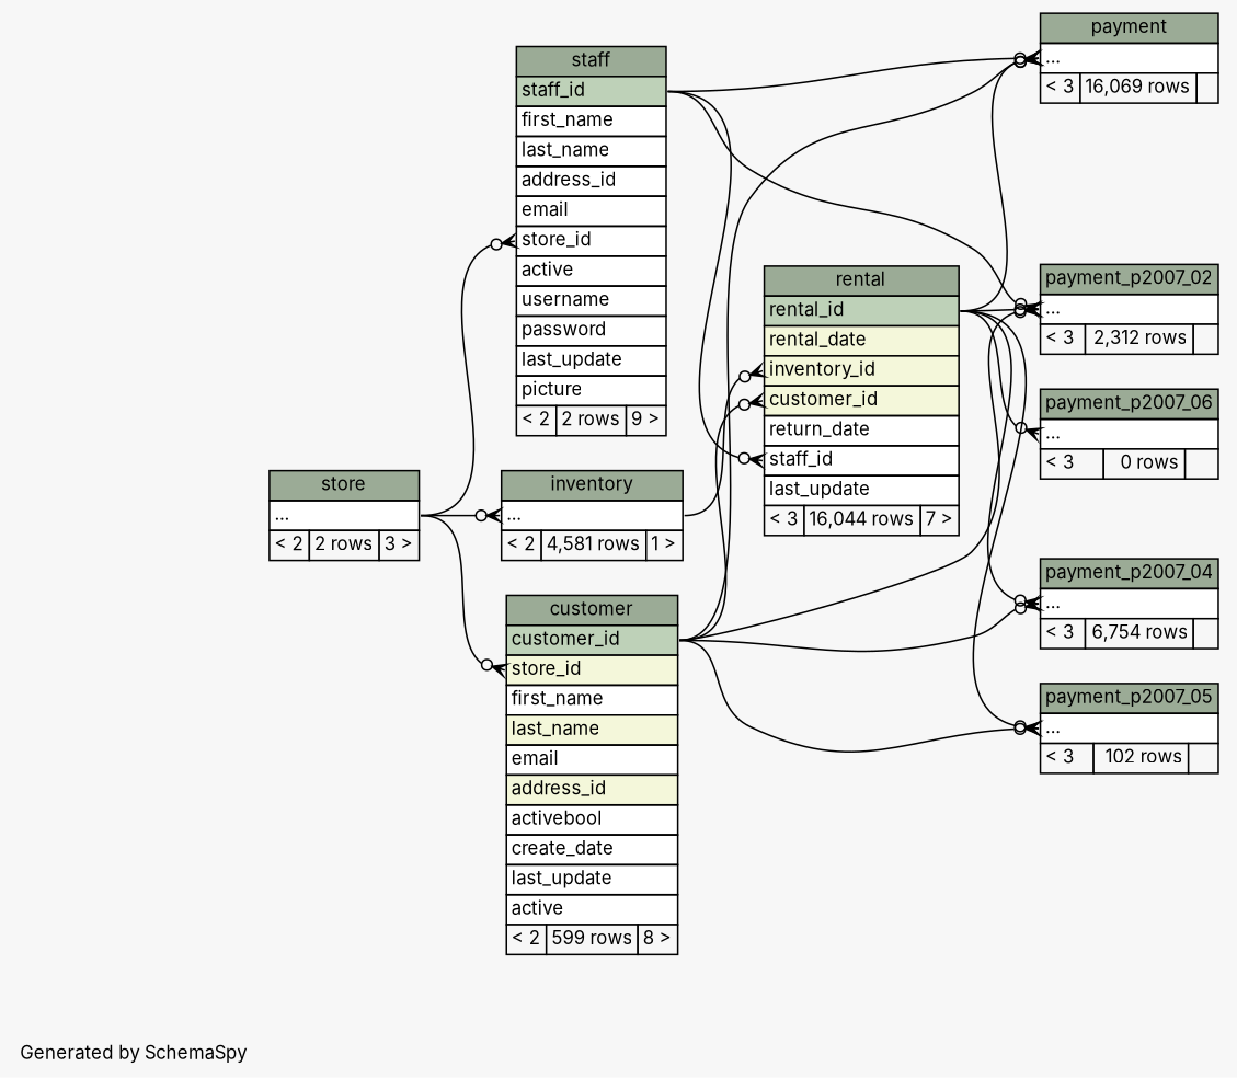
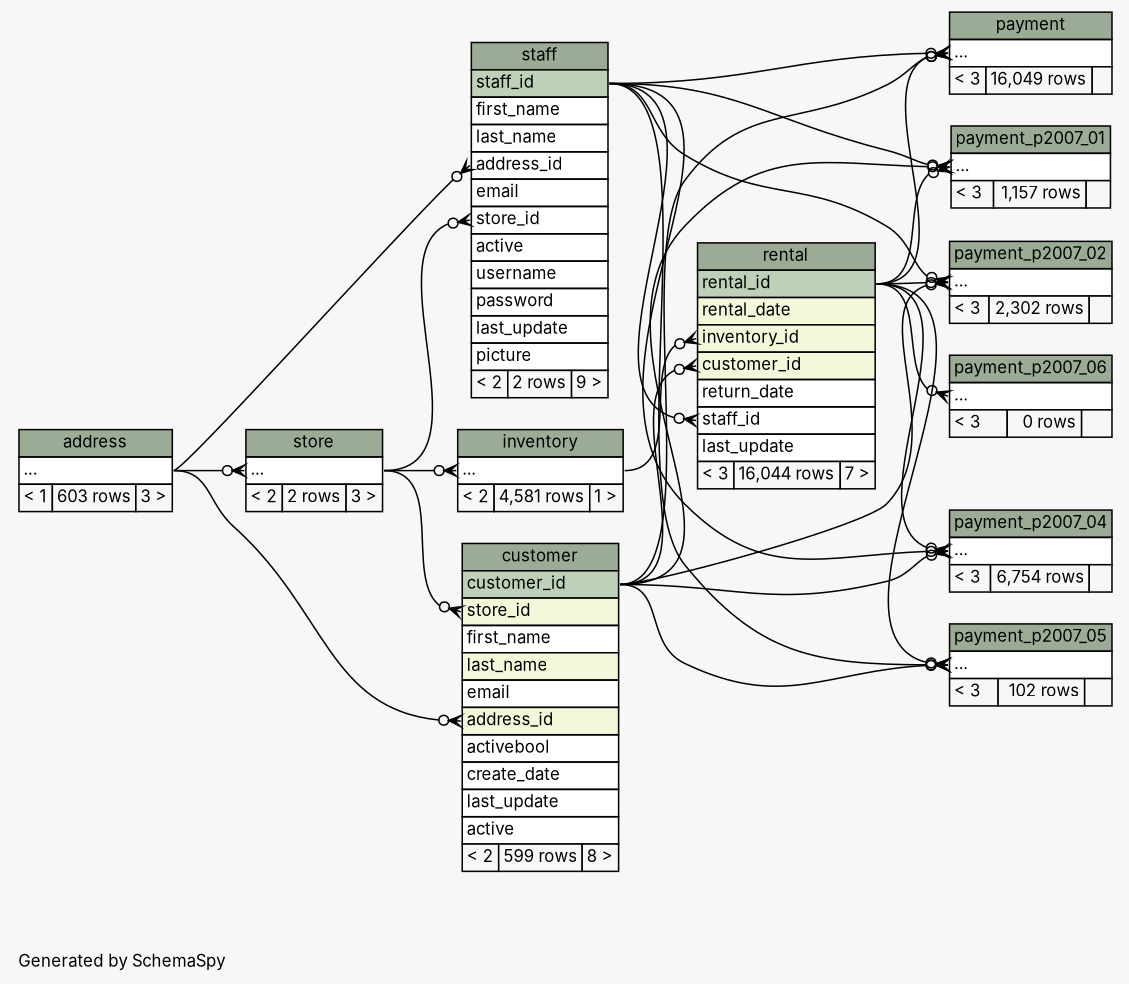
  digraph {
    bgcolor="#f7f7f7"
    fontname=Inter
    fontsize=11
    label="\nGenerated by SchemaSpy"
    labeljust=l
    nodesep=0.18
    rankdir=RL
    ranksep=0.46
    node [fontname=Inter fontsize=11 shape=plaintext]
    edge [arrowhead=none arrowsize=0.8 arrowtail=crowodot dir=back fontname=Inter headport="elipses:e" tailport="elipses:w"]
    n1 [label=<     <TABLE BORDER="0" CELLBORDER="1" CELLSPACING="0" BGCOLOR="#ffffff">       <TR><TD COLSPAN="3" BGCOLOR="#9bab96" ALIGN="CENTER">customer</TD></TR>       <TR><TD PORT="customer_id" COLSPAN="3" BGCOLOR="#bed1b8" ALIGN="LEFT">customer_id</TD></TR>       <TR><TD PORT="store_id" COLSPAN="3" BGCOLOR="#f4f7da" ALIGN="LEFT">store_id</TD></TR>       <TR><TD PORT="first_name" COLSPAN="3" ALIGN="LEFT">first_name</TD></TR>       <TR><TD PORT="last_name" COLSPAN="3" BGCOLOR="#f4f7da" ALIGN="LEFT">last_name</TD></TR>       <TR><TD PORT="email" COLSPAN="3" ALIGN="LEFT">email</TD></TR>       <TR><TD PORT="address_id" COLSPAN="3" BGCOLOR="#f4f7da" ALIGN="LEFT">address_id</TD></TR>       <TR><TD PORT="activebool" COLSPAN="3" ALIGN="LEFT">activebool</TD></TR>       <TR><TD PORT="create_date" COLSPAN="3" ALIGN="LEFT">create_date</TD></TR>       <TR><TD PORT="last_update" COLSPAN="3" ALIGN="LEFT">last_update</TD></TR>       <TR><TD PORT="active" COLSPAN="3" ALIGN="LEFT">active</TD></TR>       <TR><TD ALIGN="LEFT" BGCOLOR="#f7f7f7">&lt; 2</TD><TD ALIGN="RIGHT" BGCOLOR="#f7f7f7">599 rows</TD><TD ALIGN="RIGHT" BGCOLOR="#f7f7f7">8 &gt;</TD></TR>     </TABLE>>]
+   n2 [label=<     <TABLE BORDER="0" CELLBORDER="1" CELLSPACING="0" BGCOLOR="#ffffff">       <TR><TD COLSPAN="3" BGCOLOR="#9bab96" ALIGN="CENTER">address</TD></TR>       <TR><TD PORT="elipses" COLSPAN="3" ALIGN="LEFT">...</TD></TR>       <TR><TD ALIGN="LEFT" BGCOLOR="#f7f7f7">&lt; 1</TD><TD ALIGN="RIGHT" BGCOLOR="#f7f7f7">603 rows</TD><TD ALIGN="RIGHT" BGCOLOR="#f7f7f7">3 &gt;</TD></TR>     </TABLE>>]
    n3 [label=<     <TABLE BORDER="0" CELLBORDER="1" CELLSPACING="0" BGCOLOR="#ffffff">       <TR><TD COLSPAN="3" BGCOLOR="#9bab96" ALIGN="CENTER">store</TD></TR>       <TR><TD PORT="elipses" COLSPAN="3" ALIGN="LEFT">...</TD></TR>       <TR><TD ALIGN="LEFT" BGCOLOR="#f7f7f7">&lt; 2</TD><TD ALIGN="RIGHT" BGCOLOR="#f7f7f7">2 rows</TD><TD ALIGN="RIGHT" BGCOLOR="#f7f7f7">3 &gt;</TD></TR>     </TABLE>>]
    n4 [label=<     <TABLE BORDER="0" CELLBORDER="1" CELLSPACING="0" BGCOLOR="#ffffff">       <TR><TD COLSPAN="3" BGCOLOR="#9bab96" ALIGN="CENTER">staff</TD></TR>       <TR><TD PORT="staff_id" COLSPAN="3" BGCOLOR="#bed1b8" ALIGN="LEFT">staff_id</TD></TR>       <TR><TD PORT="first_name" COLSPAN="3" ALIGN="LEFT">first_name</TD></TR>       <TR><TD PORT="last_name" COLSPAN="3" ALIGN="LEFT">last_name</TD></TR>       <TR><TD PORT="address_id" COLSPAN="3" ALIGN="LEFT">address_id</TD></TR>       <TR><TD PORT="email" COLSPAN="3" ALIGN="LEFT">email</TD></TR>       <TR><TD PORT="store_id" COLSPAN="3" ALIGN="LEFT">store_id</TD></TR>       <TR><TD PORT="active" COLSPAN="3" ALIGN="LEFT">active</TD></TR>       <TR><TD PORT="username" COLSPAN="3" ALIGN="LEFT">username</TD></TR>       <TR><TD PORT="password" COLSPAN="3" ALIGN="LEFT">password</TD></TR>       <TR><TD PORT="last_update" COLSPAN="3" ALIGN="LEFT">last_update</TD></TR>       <TR><TD PORT="picture" COLSPAN="3" ALIGN="LEFT">picture</TD></TR>       <TR><TD ALIGN="LEFT" BGCOLOR="#f7f7f7">&lt; 2</TD><TD ALIGN="RIGHT" BGCOLOR="#f7f7f7">2 rows</TD><TD ALIGN="RIGHT" BGCOLOR="#f7f7f7">9 &gt;</TD></TR>     </TABLE>>]
    n5 [label=<     <TABLE BORDER="0" CELLBORDER="1" CELLSPACING="0" BGCOLOR="#ffffff">       <TR><TD COLSPAN="3" BGCOLOR="#9bab96" ALIGN="CENTER">inventory</TD></TR>       <TR><TD PORT="elipses" COLSPAN="3" ALIGN="LEFT">...</TD></TR>       <TR><TD ALIGN="LEFT" BGCOLOR="#f7f7f7">&lt; 2</TD><TD ALIGN="RIGHT" BGCOLOR="#f7f7f7">4,581 rows</TD><TD ALIGN="RIGHT" BGCOLOR="#f7f7f7">1 &gt;</TD></TR>     </TABLE>>]
-   n6 [label=<     <TABLE BORDER="0" CELLBORDER="1" CELLSPACING="0" BGCOLOR="#ffffff">       <TR><TD COLSPAN="3" BGCOLOR="#9bab96" ALIGN="CENTER">payment</TD></TR>       <TR><TD PORT="elipses" COLSPAN="3" ALIGN="LEFT">...</TD></TR>       <TR><TD ALIGN="LEFT" BGCOLOR="#f7f7f7">&lt; 3</TD><TD ALIGN="RIGHT" BGCOLOR="#f7f7f7">16,069 rows</TD><TD ALIGN="RIGHT" BGCOLOR="#f7f7f7">  </TD></TR>     </TABLE>>]
+   n6 [label=<     <TABLE BORDER="0" CELLBORDER="1" CELLSPACING="0" BGCOLOR="#ffffff">       <TR><TD COLSPAN="3" BGCOLOR="#9bab96" ALIGN="CENTER">payment</TD></TR>       <TR><TD PORT="elipses" COLSPAN="3" ALIGN="LEFT">...</TD></TR>       <TR><TD ALIGN="LEFT" BGCOLOR="#f7f7f7">&lt; 3</TD><TD ALIGN="RIGHT" BGCOLOR="#f7f7f7">16,049 rows</TD><TD ALIGN="RIGHT" BGCOLOR="#f7f7f7">  </TD></TR>     </TABLE>>]
    n7 [label=<     <TABLE BORDER="0" CELLBORDER="1" CELLSPACING="0" BGCOLOR="#ffffff">       <TR><TD COLSPAN="3" BGCOLOR="#9bab96" ALIGN="CENTER">rental</TD></TR>       <TR><TD PORT="rental_id" COLSPAN="3" BGCOLOR="#bed1b8" ALIGN="LEFT">rental_id</TD></TR>       <TR><TD PORT="rental_date" COLSPAN="3" BGCOLOR="#f4f7da" ALIGN="LEFT">rental_date</TD></TR>       <TR><TD PORT="inventory_id" COLSPAN="3" BGCOLOR="#f4f7da" ALIGN="LEFT">inventory_id</TD></TR>       <TR><TD PORT="customer_id" COLSPAN="3" BGCOLOR="#f4f7da" ALIGN="LEFT">customer_id</TD></TR>       <TR><TD PORT="return_date" COLSPAN="3" ALIGN="LEFT">return_date</TD></TR>       <TR><TD PORT="staff_id" COLSPAN="3" ALIGN="LEFT">staff_id</TD></TR>       <TR><TD PORT="last_update" COLSPAN="3" ALIGN="LEFT">last_update</TD></TR>       <TR><TD ALIGN="LEFT" BGCOLOR="#f7f7f7">&lt; 3</TD><TD ALIGN="RIGHT" BGCOLOR="#f7f7f7">16,044 rows</TD><TD ALIGN="RIGHT" BGCOLOR="#f7f7f7">7 &gt;</TD></TR>     </TABLE>>]
-   n9 [label=<     <TABLE BORDER="0" CELLBORDER="1" CELLSPACING="0" BGCOLOR="#ffffff">       <TR><TD COLSPAN="3" BGCOLOR="#9bab96" ALIGN="CENTER">payment_p2007_02</TD></TR>       <TR><TD PORT="elipses" COLSPAN="3" ALIGN="LEFT">...</TD></TR>       <TR><TD ALIGN="LEFT" BGCOLOR="#f7f7f7">&lt; 3</TD><TD ALIGN="RIGHT" BGCOLOR="#f7f7f7">2,312 rows</TD><TD ALIGN="RIGHT" BGCOLOR="#f7f7f7">  </TD></TR>     </TABLE>>]
+   n8 [label=<     <TABLE BORDER="0" CELLBORDER="1" CELLSPACING="0" BGCOLOR="#ffffff">       <TR><TD COLSPAN="3" BGCOLOR="#9bab96" ALIGN="CENTER">payment_p2007_01</TD></TR>       <TR><TD PORT="elipses" COLSPAN="3" ALIGN="LEFT">...</TD></TR>       <TR><TD ALIGN="LEFT" BGCOLOR="#f7f7f7">&lt; 3</TD><TD ALIGN="RIGHT" BGCOLOR="#f7f7f7">1,157 rows</TD><TD ALIGN="RIGHT" BGCOLOR="#f7f7f7">  </TD></TR>     </TABLE>>]
+   n9 [label=<     <TABLE BORDER="0" CELLBORDER="1" CELLSPACING="0" BGCOLOR="#ffffff">       <TR><TD COLSPAN="3" BGCOLOR="#9bab96" ALIGN="CENTER">payment_p2007_02</TD></TR>       <TR><TD PORT="elipses" COLSPAN="3" ALIGN="LEFT">...</TD></TR>       <TR><TD ALIGN="LEFT" BGCOLOR="#f7f7f7">&lt; 3</TD><TD ALIGN="RIGHT" BGCOLOR="#f7f7f7">2,302 rows</TD><TD ALIGN="RIGHT" BGCOLOR="#f7f7f7">  </TD></TR>     </TABLE>>]
    n10 [label=<     <TABLE BORDER="0" CELLBORDER="1" CELLSPACING="0" BGCOLOR="#ffffff">       <TR><TD COLSPAN="3" BGCOLOR="#9bab96" ALIGN="CENTER">payment_p2007_04</TD></TR>       <TR><TD PORT="elipses" COLSPAN="3" ALIGN="LEFT">...</TD></TR>       <TR><TD ALIGN="LEFT" BGCOLOR="#f7f7f7">&lt; 3</TD><TD ALIGN="RIGHT" BGCOLOR="#f7f7f7">6,754 rows</TD><TD ALIGN="RIGHT" BGCOLOR="#f7f7f7">  </TD></TR>     </TABLE>>]
    n11 [label=<     <TABLE BORDER="0" CELLBORDER="1" CELLSPACING="0" BGCOLOR="#ffffff">       <TR><TD COLSPAN="3" BGCOLOR="#9bab96" ALIGN="CENTER">payment_p2007_05</TD></TR>       <TR><TD PORT="elipses" COLSPAN="3" ALIGN="LEFT">...</TD></TR>       <TR><TD ALIGN="LEFT" BGCOLOR="#f7f7f7">&lt; 3</TD><TD ALIGN="RIGHT" BGCOLOR="#f7f7f7">102 rows</TD><TD ALIGN="RIGHT" BGCOLOR="#f7f7f7">  </TD></TR>     </TABLE>>]
    n12 [label=<     <TABLE BORDER="0" CELLBORDER="1" CELLSPACING="0" BGCOLOR="#ffffff">       <TR><TD COLSPAN="3" BGCOLOR="#9bab96" ALIGN="CENTER">payment_p2007_06</TD></TR>       <TR><TD PORT="elipses" COLSPAN="3" ALIGN="LEFT">...</TD></TR>       <TR><TD ALIGN="LEFT" BGCOLOR="#f7f7f7">&lt; 3</TD><TD ALIGN="RIGHT" BGCOLOR="#f7f7f7">0 rows</TD><TD ALIGN="RIGHT" BGCOLOR="#f7f7f7">  </TD></TR>     </TABLE>>]
+   n1 -> n2 [tailport="address_id:w"]
    n1 -> n3 [tailport="store_id:w"]
+   n3 -> n2
+   n4 -> n2 [tailport="address_id:w"]
    n4 -> n3 [tailport="store_id:w"]
    n5 -> n3
    n6 -> n1 [headport="customer_id:e"]
    n6 -> n4 [headport="staff_id:e"]
    n6 -> n7 [headport="rental_id:e"]
    n7 -> n1 [headport="customer_id:e" tailport="customer_id:w"]
    n7 -> n4 [headport="staff_id:e" tailport="staff_id:w"]
    n7 -> n5 [tailport="inventory_id:w"]
+   n8 -> n1 [headport="customer_id:e"]
+   n8 -> n4 [headport="staff_id:e"]
+   n8 -> n7 [headport="rental_id:e"]
    n9 -> n1 [headport="customer_id:e"]
    n9 -> n4 [headport="staff_id:e"]
    n9 -> n7 [headport="rental_id:e"]
    n10 -> n1 [headport="customer_id:e"]
+   n10 -> n4 [headport="staff_id:e"]
    n10 -> n7 [headport="rental_id:e"]
    n11 -> n1 [headport="customer_id:e"]
+   n11 -> n4 [headport="staff_id:e"]
    n11 -> n7 [headport="rental_id:e"]
    n12 -> n7 [headport="rental_id:e"]
  }
